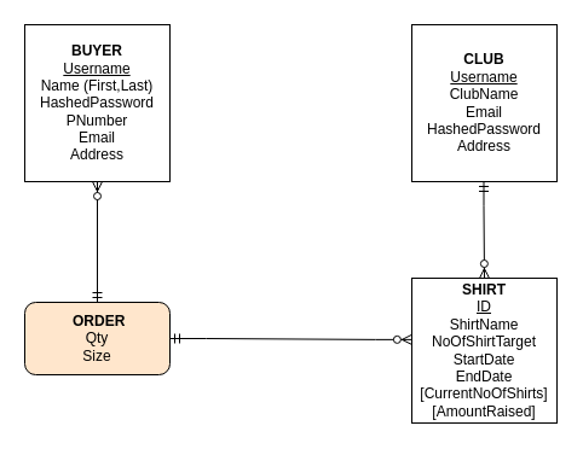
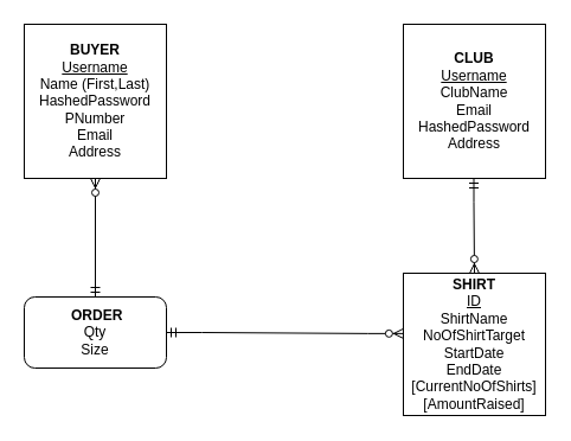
  <mxCell id="0" />
  <mxCell id="1" parent="0" />
  <mxCell id="2" value="&lt;b&gt;BUYER&lt;/b&gt;&lt;br&gt;&lt;u&gt;Username&lt;/u&gt;&lt;br&gt;Name (First,Last)&lt;br&gt;HashedPassword&lt;br&gt;PNumber&lt;br&gt;Email&lt;br&gt;Address" style="rounded=0;whiteSpace=wrap;html=1;" vertex="1" parent="1"><mxGeometry x="20" y="20" width="120" height="130" as="geometry" /></mxCell>
  <mxCell id="3" value="&lt;b style=&quot;&quot;&gt;CLUB&lt;/b&gt;&lt;br&gt;&lt;u&gt;Username&lt;br&gt;&lt;/u&gt;ClubName&lt;br&gt;Email&lt;br&gt;HashedPassword&lt;br&gt;Address" style="rounded=0;whiteSpace=wrap;html=1;" vertex="1" parent="1"><mxGeometry x="340" y="20" width="120" height="130" as="geometry" /></mxCell>
  <mxCell id="4" value="&lt;b&gt;SHIRT&lt;br&gt;&lt;/b&gt;&lt;u&gt;ID&lt;br&gt;&lt;/u&gt;ShirtName&lt;br&gt;NoOfShirtTarget&lt;br&gt;StartDate&lt;br&gt;EndDate&lt;br&gt;[CurrentNoOfShirts]&lt;br&gt;[AmountRaised]" style="rounded=0;whiteSpace=wrap;html=1;" vertex="1" parent="1"><mxGeometry x="340" y="230" width="120" height="120" as="geometry" /></mxCell>
- <mxCell id="5" value="&amp;nbsp;&lt;b&gt;ORDER&lt;/b&gt;&lt;br&gt;Qty&lt;br&gt;Size" style="rounded=1;whiteSpace=wrap;html=1;fillColor=#ffe6cc;" vertex="1" parent="1"><mxGeometry x="20" y="250" width="120" height="60" as="geometry" /></mxCell>
+ <mxCell id="5" value="&amp;nbsp;&lt;b&gt;ORDER&lt;/b&gt;&lt;br&gt;Qty&lt;br&gt;Size" style="rounded=1;whiteSpace=wrap;html=1;fillColor=#ffffff;" vertex="1" parent="1"><mxGeometry x="20" y="250" width="120" height="60" as="geometry" /></mxCell>
  <mxCell id="6" value="" style="edgeStyle=entityRelationEdgeStyle;fontSize=12;html=1;endArrow=ERzeroToMany;startArrow=ERmandOne;rounded=0;entryX=-0.001;entryY=0.424;entryDx=0;entryDy=0;entryPerimeter=0;" edge="1" parent="1" target="4"><mxGeometry width="100" height="100" relative="1" as="geometry"><mxPoint x="140" y="280" as="sourcePoint" /><mxPoint x="240" y="180" as="targetPoint" /></mxGeometry></mxCell>
  <mxCell id="7" value="" style="fontSize=12;html=1;endArrow=ERzeroToMany;startArrow=ERmandOne;rounded=0;exitX=0.5;exitY=0;exitDx=0;exitDy=0;" edge="1" parent="1" source="5"><mxGeometry width="100" height="100" relative="1" as="geometry"><mxPoint x="30" y="310" as="sourcePoint" /><mxPoint x="80" y="150" as="targetPoint" /></mxGeometry></mxCell>
  <mxCell id="8" value="" style="fontSize=12;html=1;endArrow=ERzeroToMany;startArrow=ERmandOne;rounded=0;exitX=0.5;exitY=0;exitDx=0;exitDy=0;entryX=0.5;entryY=0;entryDx=0;entryDy=0;" edge="1" parent="1" target="4"><mxGeometry width="100" height="100" relative="1" as="geometry"><mxPoint x="399.5" y="150" as="sourcePoint" /><mxPoint x="399.5" y="200" as="targetPoint" /><Array as="points"><mxPoint x="399.5" y="170" /></Array></mxGeometry></mxCell>
